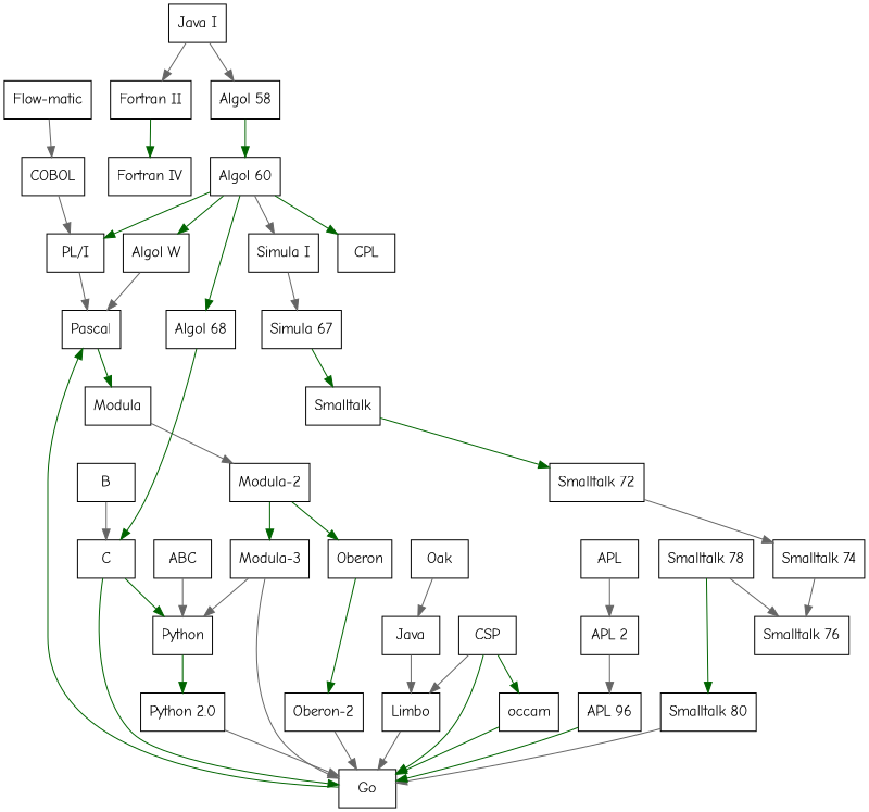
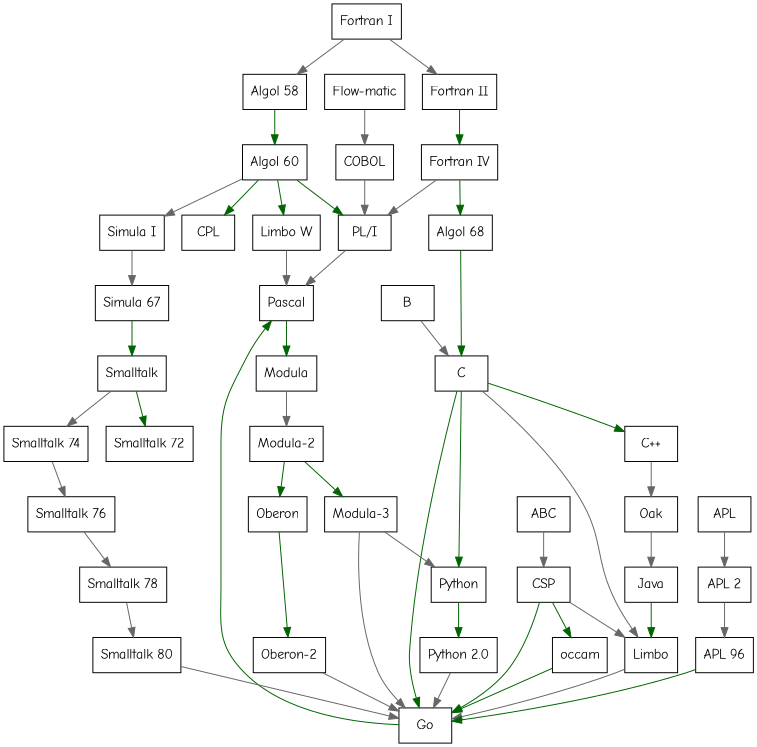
  digraph {
    fontname="Comic Neue"
    node [fontname="Comic Neue" shape=box]
    edge [color=gray40 fontname="Comic Neue"]
    "Flow-matic"
    COBOL
    "PL/I"
    Pascal
    Modula
    "Algol 60"
-   "Algol W"
+   "Algol W" [label="Limbo W"]
    "Algol 68"
    CPL
    "Simula I"
    C
    "Simula 67"
-   "Fortran I" [label="Java I"]
+   "Fortran I"
    "Fortran II"
    "Algol 58"
    "Fortran IV"
    "Modula-2"
    Go
    "Modula-3"
    Oberon
    Python
    "Oberon-2"
    "Python 2.0"
+   "C++"
    Limbo
    Oak
    B
    ABC
    CSP
    occam
    Smalltalk
    "Smalltalk 72"
    "Smalltalk 74"
    "Smalltalk 76"
    "Smalltalk 78"
    "Smalltalk 80"
    APL
    "APL 2"
    "APL 96"
    Java
    "Flow-matic" -> COBOL
    COBOL -> "PL/I"
    "PL/I" -> Pascal
    Pascal -> Modula [color=darkgreen]
    Modula -> "Modula-2"
    "Algol 60" -> "PL/I" [color=darkgreen]
    "Algol 60" -> "Algol W" [color=darkgreen]
-   "Algol 60" -> "Algol 68" [color=darkgreen]
+   "Fortran IV" -> "Algol 68" [color=darkgreen]
    "Algol 60" -> CPL [color=darkgreen]
    "Algol 60" -> "Simula I"
    "Algol W" -> Pascal
    "Algol 68" -> C [color=darkgreen]
    "Simula I" -> "Simula 67"
    C -> Go [color=darkgreen]
    C -> Python [color=darkgreen]
+   C -> "C++" [color=darkgreen]
+   C -> Limbo
    "Simula 67" -> Smalltalk [color=darkgreen]
    "Fortran I" -> "Fortran II"
    "Fortran I" -> "Algol 58"
    "Fortran II" -> "Fortran IV" [color=darkgreen]
    "Algol 58" -> "Algol 60" [color=darkgreen]
+   "Fortran IV" -> "PL/I"
    "Modula-2" -> "Modula-3" [color=darkgreen]
    "Modula-2" -> Oberon [color=darkgreen]
    Go -> Pascal [color=darkgreen]
    "Modula-3" -> Go
    "Modula-3" -> Python
    Oberon -> "Oberon-2" [color=darkgreen]
    Python -> "Python 2.0" [color=darkgreen]
    "Oberon-2" -> Go
    "Python 2.0" -> Go
+   "C++" -> Oak
    Limbo -> Go
    Oak -> Java
    B -> C
-   ABC -> Python
+   ABC -> CSP
    CSP -> Go [color=darkgreen]
    CSP -> Limbo
    CSP -> occam [color=darkgreen]
    occam -> Go [color=darkgreen]
    Smalltalk -> "Smalltalk 72" [color=darkgreen]
-   "Smalltalk 72" -> "Smalltalk 74"
+   Smalltalk -> "Smalltalk 74"
    "Smalltalk 74" -> "Smalltalk 76"
-   "Smalltalk 78" -> "Smalltalk 76"
-   "Smalltalk 78" -> "Smalltalk 80" [color=darkgreen]
+   "Smalltalk 76" -> "Smalltalk 78"
+   "Smalltalk 78" -> "Smalltalk 80"
    "Smalltalk 80" -> Go
    APL -> "APL 2"
    "APL 2" -> "APL 96"
    "APL 96" -> Go [color=darkgreen]
-   Java -> Limbo
+   Java -> Limbo [color=darkgreen]
  }
